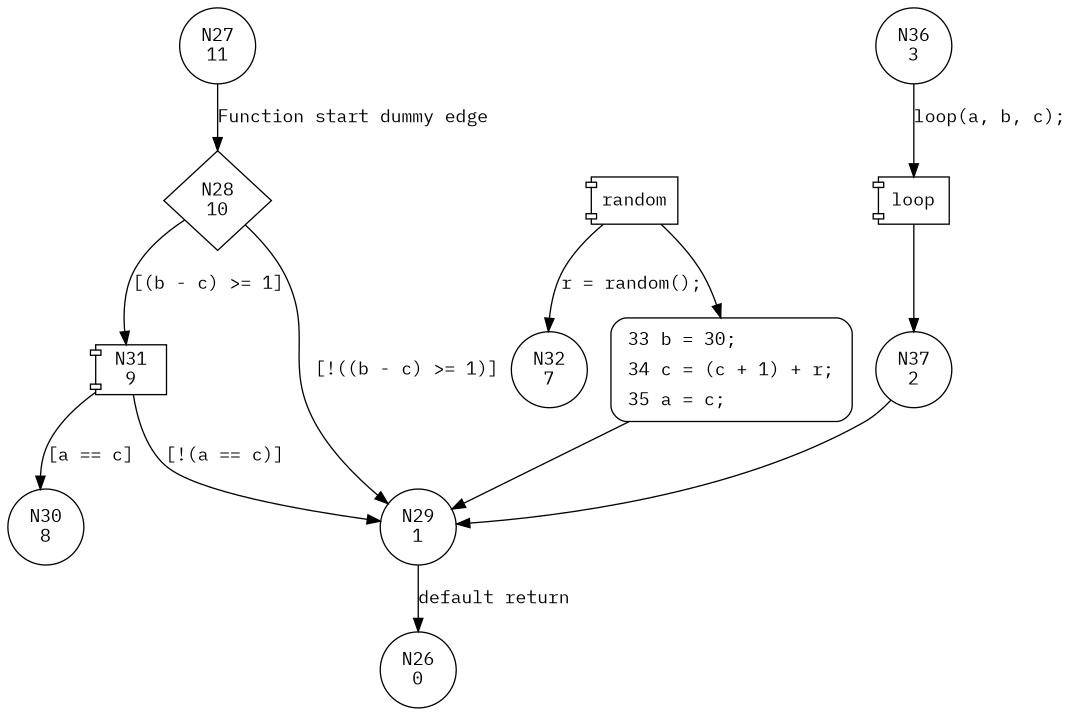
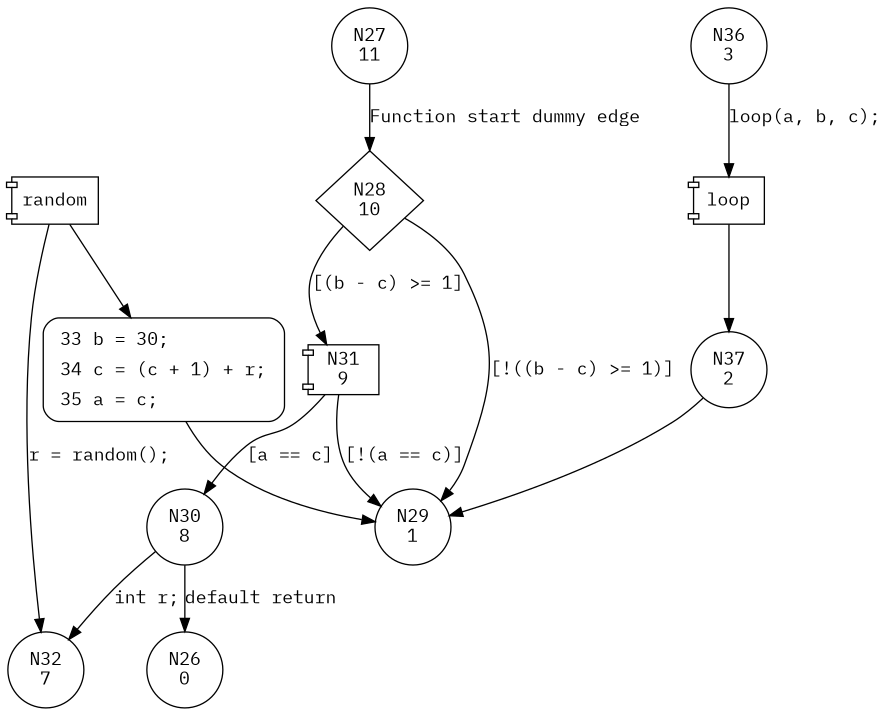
  digraph {
    fontname="IBM Plex Mono"
    node [fontname="IBM Plex Mono" shape=circle]
    edge [fontname="IBM Plex Mono"]
    n1 [label="N27\n11"]
    n2 [label="N28\n10" shape=diamond]
    n3 [label="N31\n9" shape=component]
    n4 [label="N29\n1"]
    n5 [label="N30\n8"]
    n6 [label="N26\n0"]
    n7 [label="N32\n7"]
    n8 [label=random shape=component]
    n9 [fillcolor=white label=<<table border="0" cellborder="0" cellpadding="3" bgcolor="white"><tr><td align="right">33</td><td align="left">b = 30;</td></tr><tr><td align="right">34</td><td align="left">c = (c + 1) + r;</td></tr><tr><td align="right">35</td><td align="left">a = c;</td></tr></table>> penwidth=1 shape=Mrecord style="filled,bold"]
    n10 [label="N36\n3"]
    n11 [label=loop shape=component]
    n12 [label="N37\n2"]
    n1 -> n2 [label="Function start dummy edge"]
    n2 -> n3 [label="[(b - c) >= 1]"]
    n2 -> n4 [label="[!((b - c) >= 1)]"]
    n3 -> n4 [label="[!(a == c)]"]
    n3 -> n5 [label="[a == c]"]
-   n4 -> n6 [label="default return"]
+   n5 -> n6 [label="default return"]
+   n5 -> n7 [label="int r;"]
    n8 -> n7 [label="r = random();"]
    n8 -> n9
    n9 -> n4
    n10 -> n11 [label="loop(a, b, c);"]
    n11 -> n12
    n12 -> n4
  }
